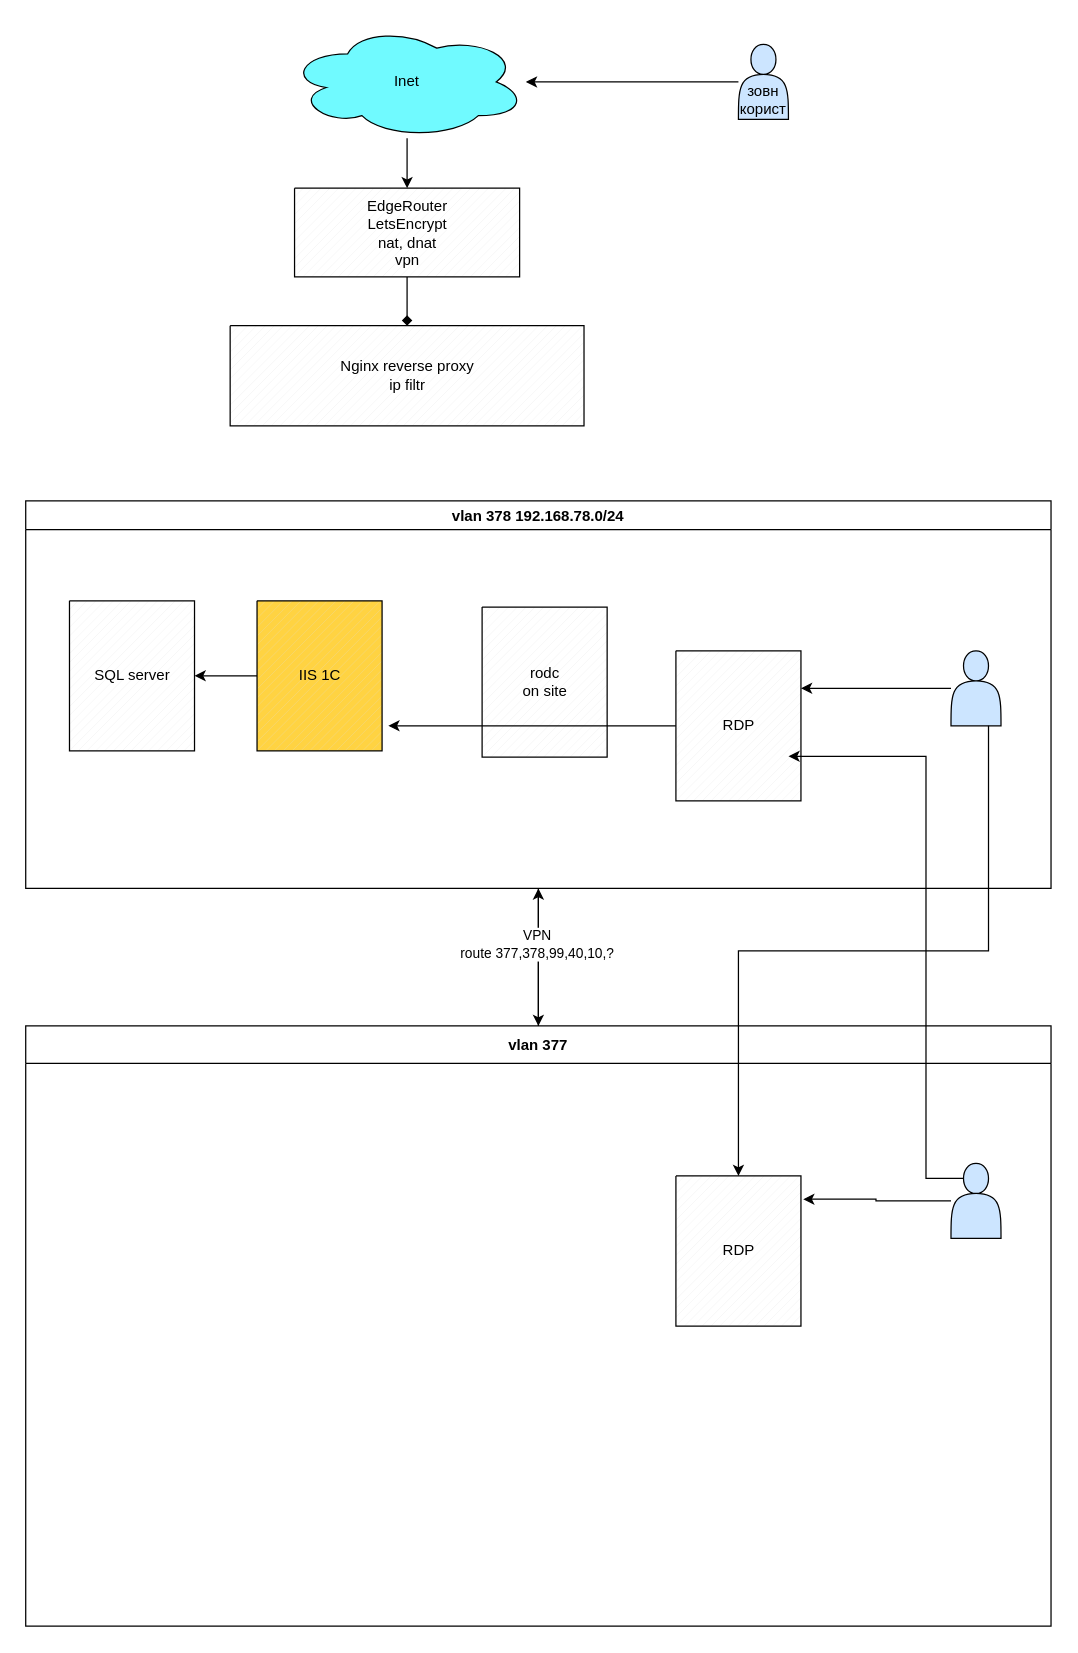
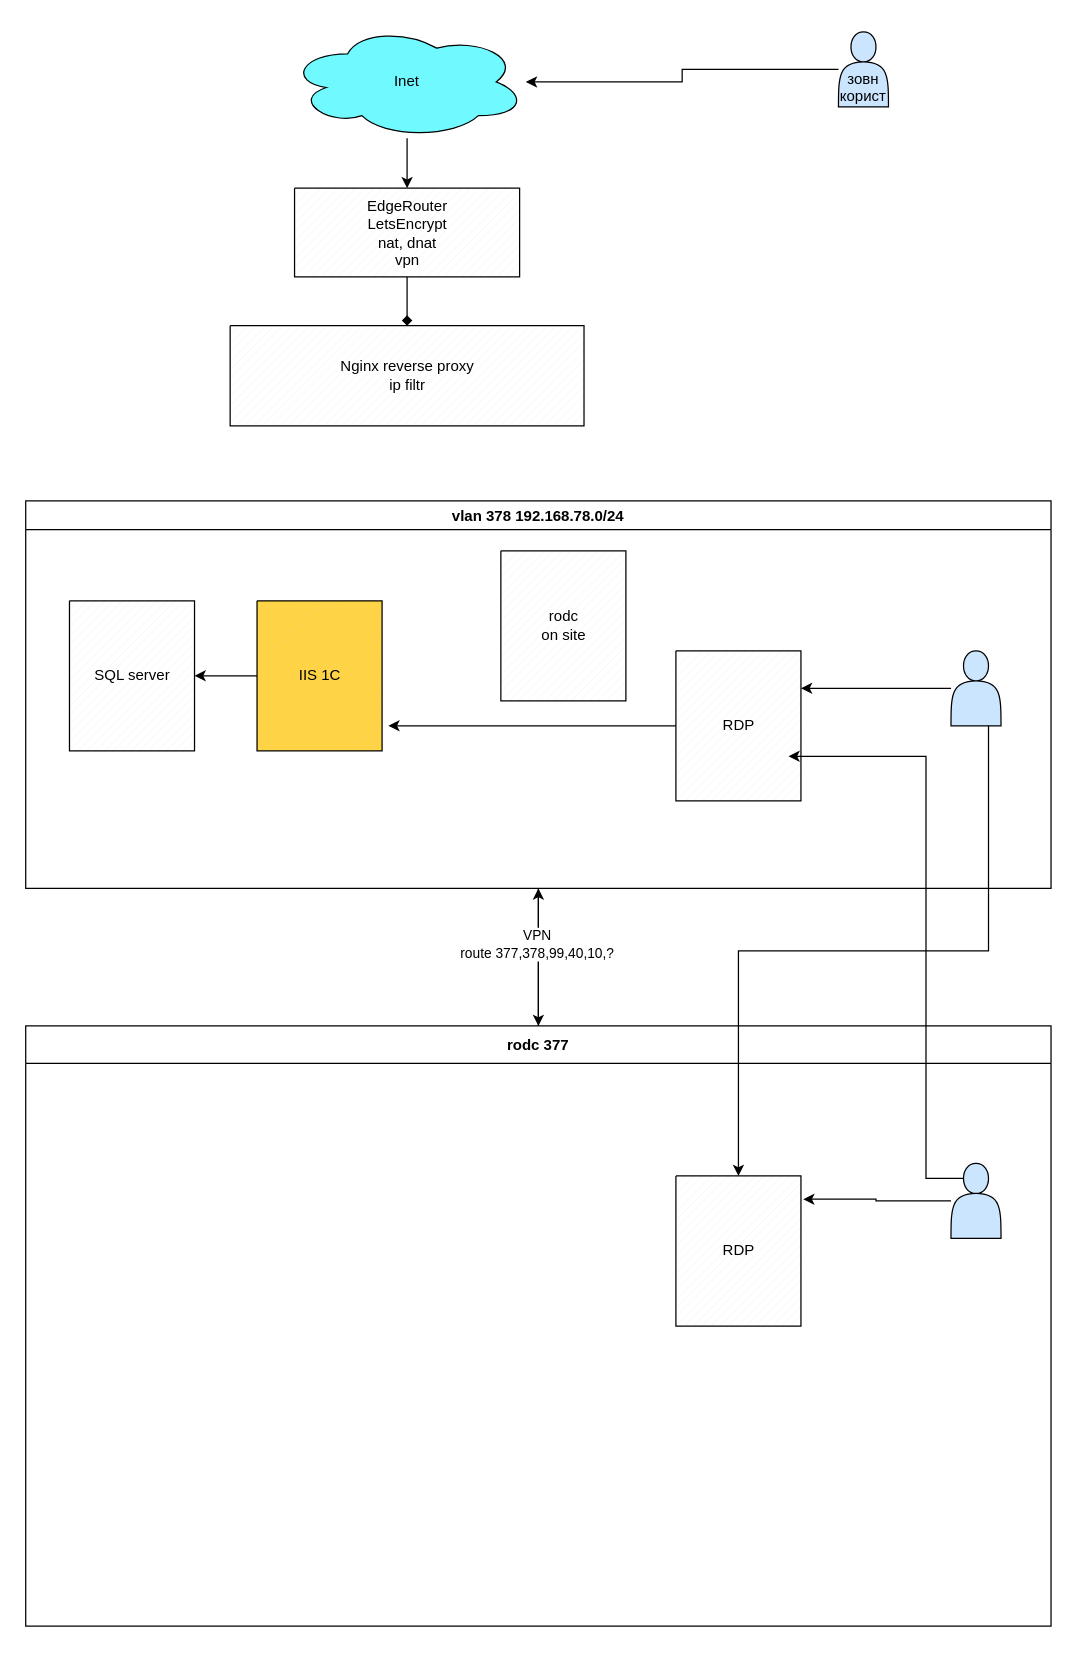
  <mxCell id="0" />
  <mxCell id="1" parent="0" />
  <mxCell id="2" value="" style="edgeStyle=orthogonalEdgeStyle;rounded=0;orthogonalLoop=1;jettySize=auto;html=1;" edge="1" parent="1" source="3" target="5"><mxGeometry relative="1" as="geometry" /></mxCell>
  <mxCell id="3" value="Inet" style="ellipse;shape=cloud;whiteSpace=wrap;html=1;align=center;fillColor=#70FAFF;" vertex="1" parent="1"><mxGeometry x="230" y="20" width="190" height="90" as="geometry" /></mxCell>
  <mxCell id="4" value="" style="edgeStyle=orthogonalEdgeStyle;rounded=0;orthogonalLoop=1;jettySize=auto;html=1;endArrow=diamond;" edge="1" parent="1" source="5" target="6"><mxGeometry relative="1" as="geometry" /></mxCell>
  <mxCell id="5" value="EdgeRouter&lt;div&gt;LetsEncrypt&lt;/div&gt;&lt;div&gt;nat, dnat&lt;/div&gt;&lt;div&gt;vpn&lt;/div&gt;" style="verticalLabelPosition=middle;verticalAlign=middle;html=1;shape=mxgraph.basic.patternFillRect;fillStyle=diag;step=5;fillStrokeWidth=0.2;fillStrokeColor=#dddddd;labelPosition=center;align=center;" vertex="1" parent="1"><mxGeometry x="235" y="150" width="180" height="71" as="geometry" /></mxCell>
  <mxCell id="6" value="Nginx reverse proxy&lt;div&gt;ip filtr&lt;/div&gt;" style="verticalLabelPosition=middle;verticalAlign=middle;html=1;shape=mxgraph.basic.patternFillRect;fillStyle=diag;step=5;fillStrokeWidth=0.2;fillStrokeColor=#dddddd;labelPosition=center;align=center;" vertex="1" parent="1"><mxGeometry x="183.5" y="260" width="283" height="80" as="geometry" /></mxCell>
  <mxCell id="7" value="vlan 378 192.168.78.0/24" style="swimlane;startSize=23;" vertex="1" parent="1"><mxGeometry y="400" width="820" height="310" as="geometry" x="20" /></mxCell>
- <mxCell id="8" value="rodc&lt;div&gt;on site&lt;/div&gt;" style="verticalLabelPosition=middle;verticalAlign=middle;html=1;shape=mxgraph.basic.patternFillRect;fillStyle=diag;step=5;fillStrokeWidth=0.2;fillStrokeColor=#dddddd;labelPosition=center;align=center;" vertex="1" parent="7"><mxGeometry x="365" y="85" width="100" height="120" as="geometry" /></mxCell>
+ <mxCell id="8" value="rodc&lt;div&gt;on site&lt;/div&gt;" style="verticalLabelPosition=middle;verticalAlign=middle;html=1;shape=mxgraph.basic.patternFillRect;fillStyle=diag;step=5;fillStrokeWidth=0.2;fillStrokeColor=#dddddd;labelPosition=center;align=center;" vertex="1" parent="7"><mxGeometry x="380" y="40" width="100" height="120" as="geometry" /></mxCell>
  <mxCell id="9" value="IIS 1C" style="verticalLabelPosition=middle;verticalAlign=middle;html=1;shape=mxgraph.basic.patternFillRect;fillStyle=diag;step=5;fillStrokeWidth=0.2;fillStrokeColor=#dddddd;labelPosition=center;align=center;fillColor=#FFD342;" vertex="1" parent="7"><mxGeometry x="185" y="80" width="100" height="120" as="geometry" /></mxCell>
  <mxCell id="10" value="SQL server" style="verticalLabelPosition=middle;verticalAlign=middle;html=1;shape=mxgraph.basic.patternFillRect;fillStyle=diag;step=5;fillStrokeWidth=0.2;fillStrokeColor=#dddddd;labelPosition=center;align=center;" vertex="1" parent="7"><mxGeometry x="35" y="80" width="100" height="120" as="geometry" /></mxCell>
  <mxCell id="11" value="" style="edgeStyle=orthogonalEdgeStyle;rounded=0;orthogonalLoop=1;jettySize=auto;html=1;" edge="1" parent="7" source="9" target="10"><mxGeometry relative="1" as="geometry" /></mxCell>
  <mxCell id="12" value="" style="edgeStyle=orthogonalEdgeStyle;rounded=0;orthogonalLoop=1;jettySize=auto;html=1;" edge="1" parent="7" source="13"><mxGeometry relative="1" as="geometry"><mxPoint x="290" y="180" as="targetPoint" /></mxGeometry></mxCell>
  <mxCell id="13" value="RDP" style="verticalLabelPosition=middle;verticalAlign=middle;html=1;shape=mxgraph.basic.patternFillRect;fillStyle=diag;step=5;fillStrokeWidth=0.2;fillStrokeColor=#dddddd;labelPosition=center;align=center;" vertex="1" parent="7"><mxGeometry x="520" y="120" width="100" height="120" as="geometry" /></mxCell>
  <mxCell id="14" value="" style="edgeStyle=orthogonalEdgeStyle;rounded=0;orthogonalLoop=1;jettySize=auto;html=1;entryX=1;entryY=0.25;entryDx=0;entryDy=0;entryPerimeter=0;" edge="1" parent="7" source="15" target="13"><mxGeometry relative="1" as="geometry"><mxPoint x="700" y="150" as="targetPoint" /></mxGeometry></mxCell>
  <mxCell id="15" value="" style="shape=actor;whiteSpace=wrap;html=1;fillColor=#CCE5FF;" vertex="1" parent="7"><mxGeometry x="740" y="120" width="40" height="60" as="geometry" /></mxCell>
  <mxCell id="16" value="" style="edgeStyle=orthogonalEdgeStyle;rounded=0;orthogonalLoop=1;jettySize=auto;html=1;" edge="1" parent="1" source="17" target="3"><mxGeometry relative="1" as="geometry"><mxPoint x="600" y="70" as="targetPoint" /></mxGeometry></mxCell>
- <mxCell id="17" value="&lt;div&gt;&lt;br&gt;&lt;/div&gt;&lt;div&gt;&lt;br&gt;&lt;/div&gt;зовн&lt;div&gt;корист&lt;/div&gt;" style="shape=actor;whiteSpace=wrap;html=1;fillColor=#CCE5FF;" vertex="1" parent="1"><mxGeometry x="590" y="35" width="40" height="60" as="geometry" /></mxCell>
- <mxCell id="18" value="vlan 377" style="swimlane;startSize=30;" vertex="1" parent="1"><mxGeometry y="820" width="820" height="480" as="geometry" x="20" /></mxCell>
+ <mxCell id="17" value="&lt;div&gt;&lt;br&gt;&lt;/div&gt;&lt;div&gt;&lt;br&gt;&lt;/div&gt;зовн&lt;div&gt;корист&lt;/div&gt;" style="shape=actor;whiteSpace=wrap;html=1;fillColor=#CCE5FF;" vertex="1" parent="1"><mxGeometry x="670" y="25" width="40" height="60" as="geometry" /></mxCell>
+ <mxCell id="18" value="rodc 377" style="swimlane;startSize=30;" vertex="1" parent="1"><mxGeometry y="820" width="820" height="480" as="geometry" x="20" /></mxCell>
  <mxCell id="19" value="RDP" style="verticalLabelPosition=middle;verticalAlign=middle;html=1;shape=mxgraph.basic.patternFillRect;fillStyle=diag;step=5;fillStrokeWidth=0.2;fillStrokeColor=#dddddd;labelPosition=center;align=center;" vertex="1" parent="18"><mxGeometry x="520" y="120" width="100" height="120" as="geometry" /></mxCell>
  <mxCell id="20" value="" style="edgeStyle=orthogonalEdgeStyle;rounded=0;orthogonalLoop=1;jettySize=auto;html=1;entryX=1.018;entryY=0.155;entryDx=0;entryDy=0;entryPerimeter=0;" edge="1" parent="18" source="21" target="19"><mxGeometry relative="1" as="geometry" /></mxCell>
  <mxCell id="21" value="" style="shape=actor;whiteSpace=wrap;html=1;fillColor=#CCE5FF;" vertex="1" parent="18"><mxGeometry x="740" y="110" width="40" height="60" as="geometry" /></mxCell>
  <mxCell id="22" value="" style="edgeStyle=orthogonalEdgeStyle;rounded=0;orthogonalLoop=1;jettySize=auto;html=1;" edge="1" parent="1" source="7" target="18"><mxGeometry relative="1" as="geometry"><mxPoint x="325" y="835" as="targetPoint" /></mxGeometry></mxCell>
  <mxCell id="23" value="" style="edgeStyle=orthogonalEdgeStyle;rounded=0;orthogonalLoop=1;jettySize=auto;html=1;" edge="1" parent="1" source="18" target="7"><mxGeometry relative="1" as="geometry"><mxPoint x="425" y="515" as="targetPoint" /></mxGeometry></mxCell>
  <mxCell id="24" value="VPN&lt;div&gt;route 377,378,99,40,10,?&lt;/div&gt;" style="edgeLabel;html=1;align=center;verticalAlign=middle;resizable=0;points=[];" vertex="1" connectable="0" parent="23"><mxGeometry x="0.196" y="3" relative="1" as="geometry"><mxPoint x="1" as="offset" /></mxGeometry></mxCell>
  <mxCell id="25" value="" style="edgeStyle=orthogonalEdgeStyle;rounded=0;orthogonalLoop=1;jettySize=auto;html=1;entryX=0.5;entryY=0;entryDx=0;entryDy=0;entryPerimeter=0;exitX=0.75;exitY=1;exitDx=0;exitDy=0;" edge="1" parent="1" source="15" target="19"><mxGeometry relative="1" as="geometry"><mxPoint x="680" y="760" as="sourcePoint" /><mxPoint x="560" y="760" as="targetPoint" /></mxGeometry></mxCell>
  <mxCell id="26" value="" style="edgeStyle=orthogonalEdgeStyle;rounded=0;orthogonalLoop=1;jettySize=auto;html=1;entryX=0.9;entryY=0.703;entryDx=0;entryDy=0;entryPerimeter=0;exitX=0.25;exitY=0.2;exitDx=0;exitDy=0;exitPerimeter=0;" edge="1" parent="1" source="21" target="13"><mxGeometry relative="1" as="geometry"><mxPoint x="860" y="750" as="sourcePoint" /><mxPoint x="740" y="750" as="targetPoint" /><Array as="points"><mxPoint x="740" y="942" /><mxPoint x="740" y="604" /></Array></mxGeometry></mxCell>
